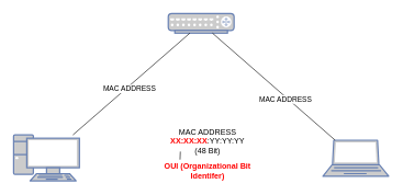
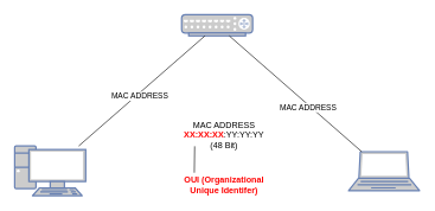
  <mxCell id="0" />
  <mxCell id="1" parent="0" />
  <mxCell id="2" value="" style="fontColor=#0066CC;verticalAlign=top;verticalLabelPosition=bottom;labelPosition=center;align=center;html=1;outlineConnect=0;fillColor=#CCCCCC;strokeColor=#6881B3;gradientColor=none;gradientDirection=north;strokeWidth=2;shape=mxgraph.networks.router;" vertex="1" parent="1"><mxGeometry x="255" y="20" width="100" height="30" as="geometry" /></mxCell>
  <mxCell id="3" value="" style="fontColor=#0066CC;verticalAlign=top;verticalLabelPosition=bottom;labelPosition=center;align=center;html=1;outlineConnect=0;fillColor=#CCCCCC;strokeColor=#6881B3;gradientColor=none;gradientDirection=north;strokeWidth=2;shape=mxgraph.networks.pc;" vertex="1" parent="1"><mxGeometry x="20" y="205" width="100" height="70" as="geometry" /></mxCell>
  <mxCell id="4" value="" style="fontColor=#0066CC;verticalAlign=top;verticalLabelPosition=bottom;labelPosition=center;align=center;html=1;outlineConnect=0;fillColor=#CCCCCC;strokeColor=#6881B3;gradientColor=none;gradientDirection=north;strokeWidth=2;shape=mxgraph.networks.laptop;" vertex="1" parent="1"><mxGeometry x="490" y="213" width="100" height="55" as="geometry" /></mxCell>
  <mxCell id="5" value="" style="endArrow=none;html=1;rounded=0;" edge="1" parent="1" source="4" target="2"><mxGeometry width="50" height="50" relative="1" as="geometry"><mxPoint x="330" y="145" as="sourcePoint" /><mxPoint x="540" y="65" as="targetPoint" /></mxGeometry></mxCell>
  <mxCell id="6" value="MAC ADDRESS" style="edgeLabel;html=1;align=center;verticalAlign=middle;resizable=0;points=[];" vertex="1" connectable="0" parent="5"><mxGeometry x="-0.205" y="3" relative="1" as="geometry"><mxPoint as="offset" /></mxGeometry></mxCell>
  <mxCell id="7" value="" style="endArrow=none;html=1;rounded=0;" edge="1" parent="1" source="3" target="2"><mxGeometry width="50" height="50" relative="1" as="geometry"><mxPoint x="330" y="145" as="sourcePoint" /><mxPoint x="70" y="35" as="targetPoint" /></mxGeometry></mxCell>
  <mxCell id="8" value="MAC ADDRESS" style="edgeLabel;html=1;align=center;verticalAlign=middle;resizable=0;points=[];" vertex="1" connectable="0" parent="7"><mxGeometry x="-0.061" y="-3" relative="1" as="geometry"><mxPoint as="offset" /></mxGeometry></mxCell>
- <mxCell id="9" value="&lt;div&gt;MAC ADDRESS&lt;/div&gt;&lt;b&gt;&lt;font color=&quot;#ff0000&quot;&gt;XX:XX:XX&lt;/font&gt;&lt;/b&gt;:YY:YY:YY (48 Bit)" style="text;html=1;align=center;verticalAlign=middle;whiteSpace=wrap;rounded=0;" vertex="1" parent="1"><mxGeometry x="250" y="200" width="130" height="30" as="geometry" /></mxCell>
- <mxCell id="10" value="OUI (Organizational Bit Identifer)" style="text;html=1;align=center;verticalAlign=middle;whiteSpace=wrap;rounded=0;fontColor=#FF0000;fontStyle=1" vertex="1" parent="1"><mxGeometry x="245" y="245" width="140" height="30" as="geometry" /></mxCell>
+ <mxCell id="9" value="&lt;div&gt;MAC ADDRESS&lt;/div&gt;&lt;b&gt;&lt;font color=&quot;#ff0000&quot;&gt;XX:XX:XX&lt;/font&gt;&lt;/b&gt;:YY:YY:YY (48 Bit)" style="text;html=1;align=center;verticalAlign=middle;whiteSpace=wrap;rounded=0;" vertex="1" parent="1"><mxGeometry x="250" y="175" width="130" height="30" as="geometry" /></mxCell>
+ <mxCell id="10" value="OUI (Organizational Unique Identifer)" style="text;html=1;align=center;verticalAlign=middle;whiteSpace=wrap;rounded=0;fontColor=#FF0000;fontStyle=1" vertex="1" parent="1"><mxGeometry x="245" y="245" width="140" height="30" as="geometry" /></mxCell>
  <mxCell id="11" value="" style="endArrow=none;html=1;rounded=0;exitX=0.18;exitY=1.013;exitDx=0;exitDy=0;exitPerimeter=0;entryX=0.199;entryY=-0.079;entryDx=0;entryDy=0;entryPerimeter=0;" edge="1" parent="1" source="9" target="10"><mxGeometry width="50" height="50" relative="1" as="geometry"><mxPoint x="270" y="215" as="sourcePoint" /><mxPoint x="270" y="235" as="targetPoint" /></mxGeometry></mxCell>
